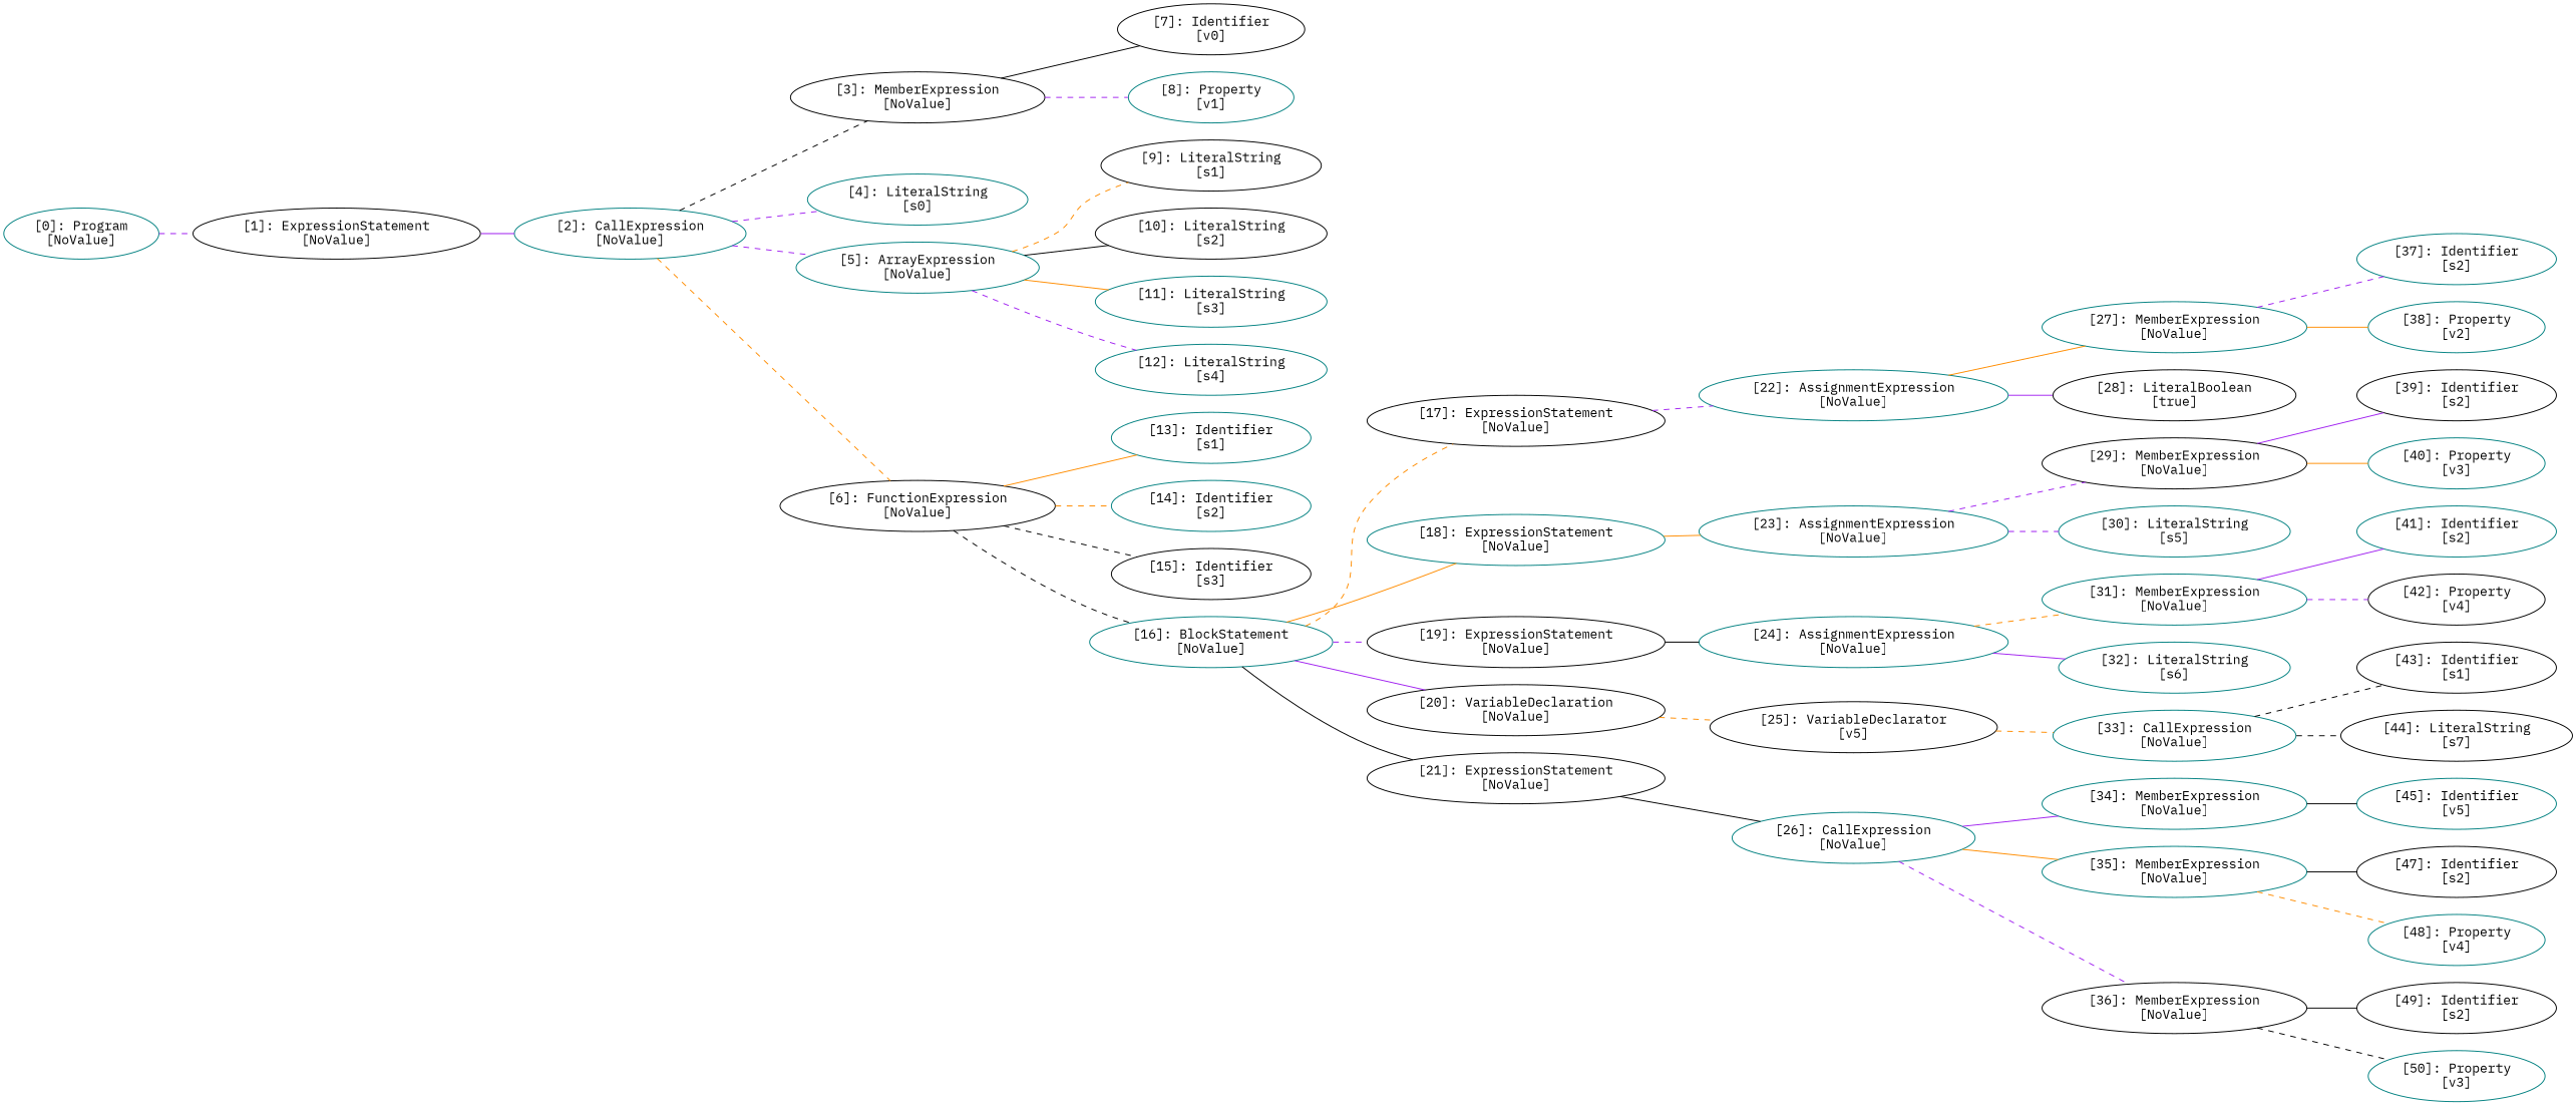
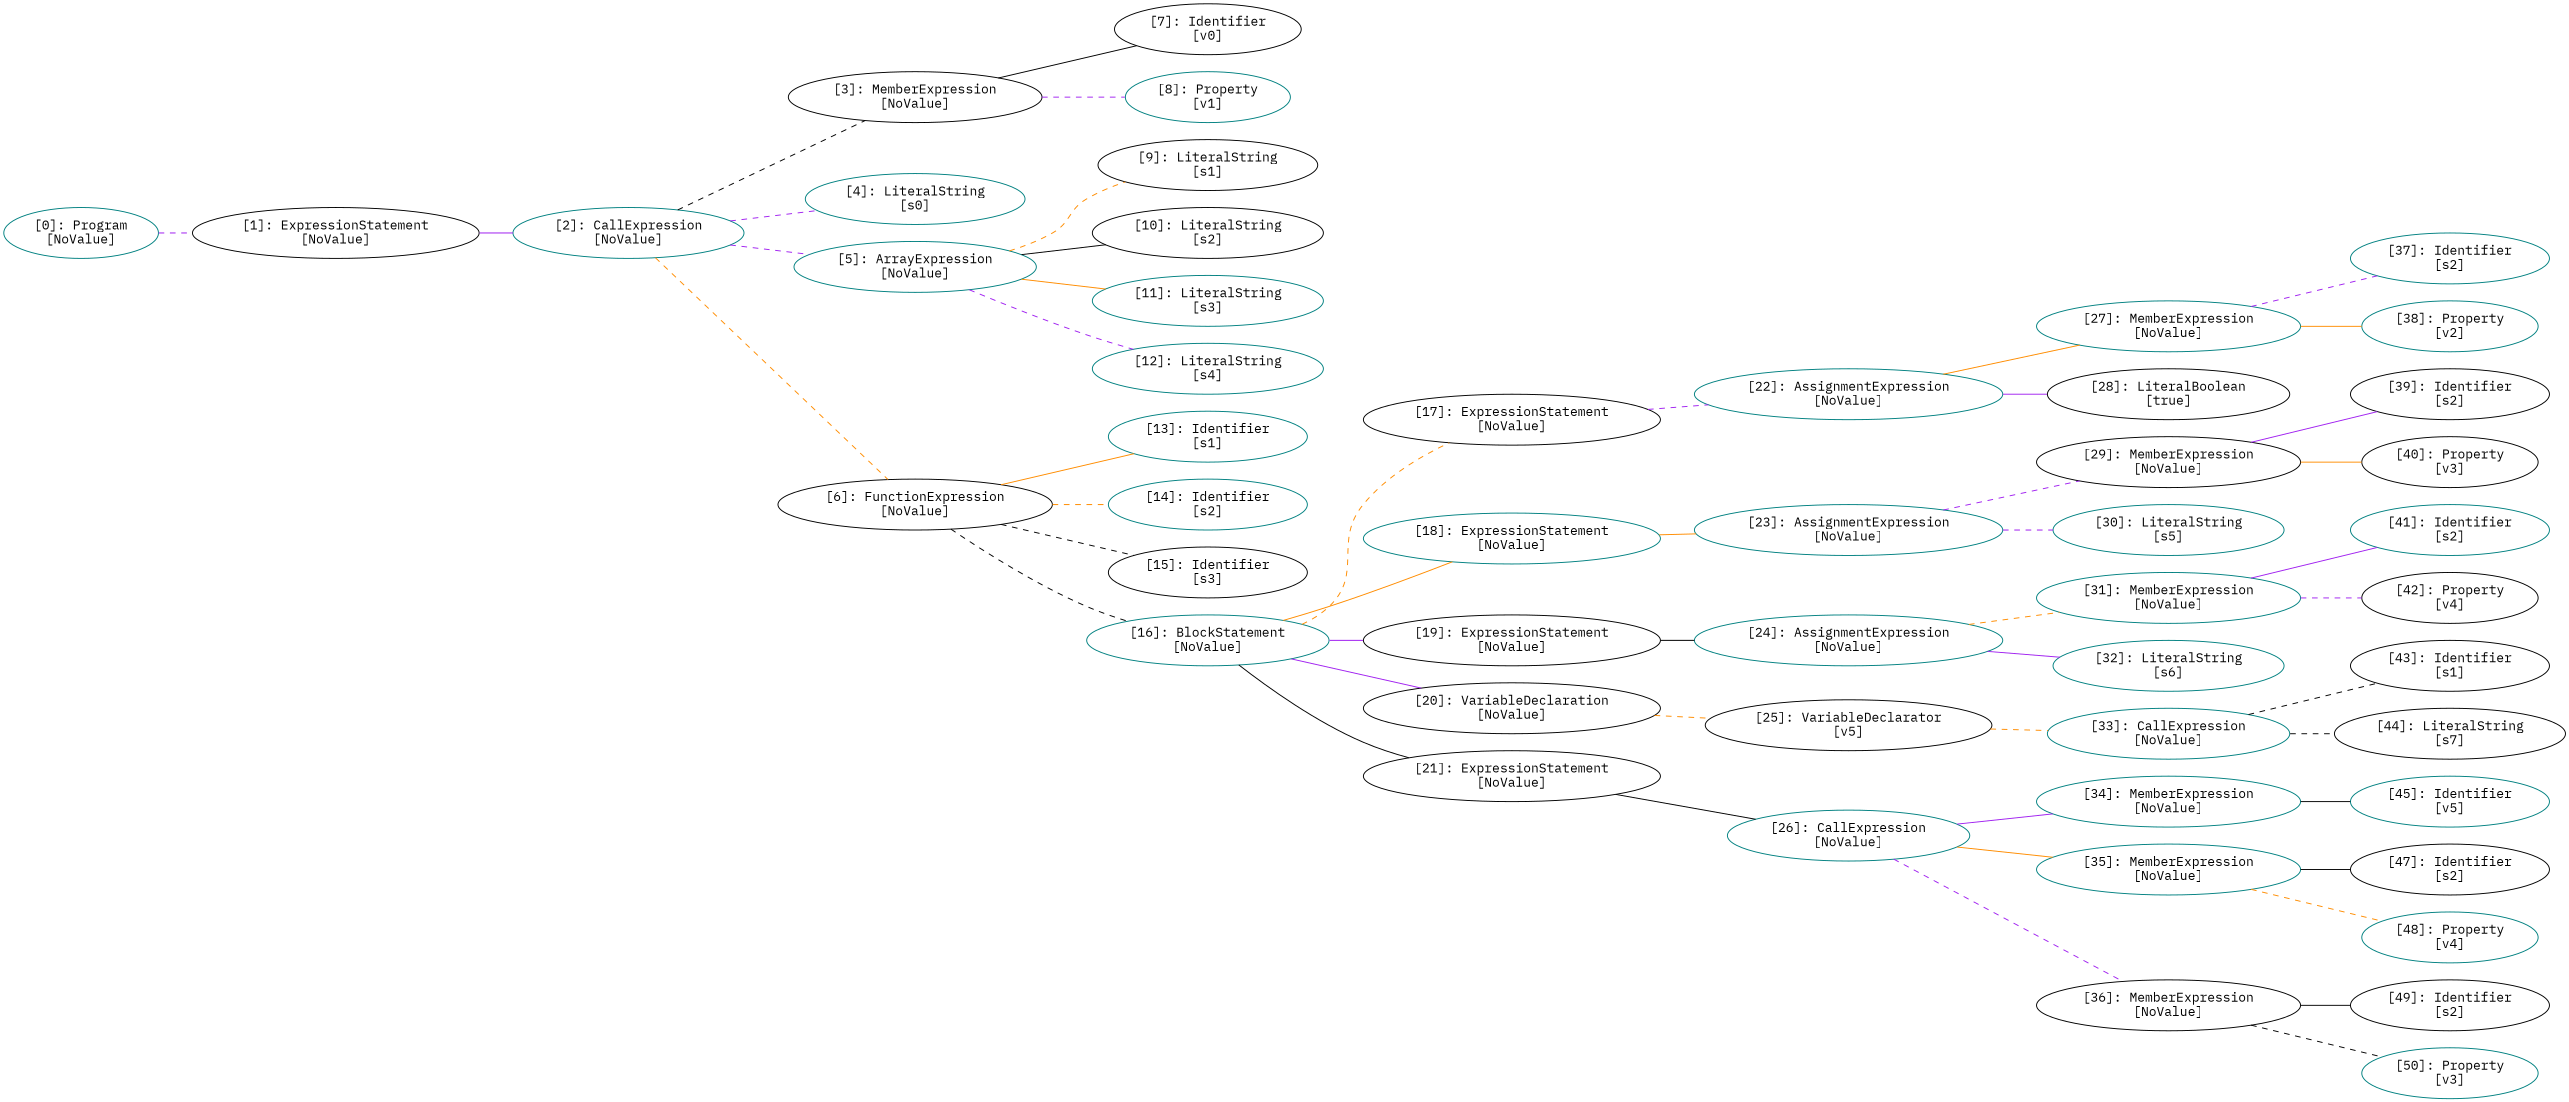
  graph {
    fontname="IBM Plex Mono"
    rankdir=LR
    node [color=teal fontname="IBM Plex Mono"]
    edge [color=purple fontname="IBM Plex Mono" style=dashed]
    n1 [label="[0]: Program\n[NoValue]"]
    n2 [color=black label="[1]: ExpressionStatement\n[NoValue]"]
    n3 [label="[2]: CallExpression\n[NoValue]"]
    n4 [color=black label="[3]: MemberExpression\n[NoValue]"]
    n5 [label="[4]: LiteralString\n[s0]"]
    n6 [label="[5]: ArrayExpression\n[NoValue]"]
    n7 [color=black label="[6]: FunctionExpression\n[NoValue]"]
    n8 [color=black label="[7]: Identifier\n[v0]"]
    n9 [label="[8]: Property\n[v1]"]
    n10 [color=black label="[9]: LiteralString\n[s1]"]
    n11 [color=black label="[10]: LiteralString\n[s2]"]
    n12 [label="[11]: LiteralString\n[s3]"]
    n13 [label="[12]: LiteralString\n[s4]"]
    n14 [label="[13]: Identifier\n[s1]"]
    n15 [label="[14]: Identifier\n[s2]"]
    n16 [color=black label="[15]: Identifier\n[s3]"]
    n17 [label="[16]: BlockStatement\n[NoValue]"]
    n18 [color=black label="[17]: ExpressionStatement\n[NoValue]"]
    n19 [label="[18]: ExpressionStatement\n[NoValue]"]
    n20 [color=black label="[19]: ExpressionStatement\n[NoValue]"]
    n21 [color=black label="[20]: VariableDeclaration\n[NoValue]"]
    n22 [color=black label="[21]: ExpressionStatement\n[NoValue]"]
    n23 [label="[22]: AssignmentExpression\n[NoValue]"]
    n24 [label="[23]: AssignmentExpression\n[NoValue]"]
    n25 [label="[24]: AssignmentExpression\n[NoValue]"]
    n26 [color=black label="[25]: VariableDeclarator\n[v5]"]
    n27 [label="[26]: CallExpression\n[NoValue]"]
    n28 [label="[27]: MemberExpression\n[NoValue]"]
    n29 [color=black label="[28]: LiteralBoolean\n[true]"]
    n30 [color=black label="[29]: MemberExpression\n[NoValue]"]
    n31 [label="[30]: LiteralString\n[s5]"]
    n32 [label="[31]: MemberExpression\n[NoValue]"]
    n33 [label="[32]: LiteralString\n[s6]"]
    n34 [label="[33]: CallExpression\n[NoValue]"]
    n35 [label="[34]: MemberExpression\n[NoValue]"]
    n36 [label="[35]: MemberExpression\n[NoValue]"]
    n37 [color=black label="[36]: MemberExpression\n[NoValue]"]
    n38 [label="[37]: Identifier\n[s2]"]
    n39 [label="[38]: Property\n[v2]"]
    n40 [color=black label="[39]: Identifier\n[s2]"]
-   n41 [label="[40]: Property\n[v3]"]
+   n41 [color=black label="[40]: Property\n[v3]"]
    n42 [label="[41]: Identifier\n[s2]"]
    n43 [color=black label="[42]: Property\n[v4]"]
    n44 [color=black label="[43]: Identifier\n[s1]"]
    n45 [color=black label="[44]: LiteralString\n[s7]"]
    n46 [label="[45]: Identifier\n[v5]"]
    n47 [color=black label="[47]: Identifier\n[s2]"]
    n48 [label="[48]: Property\n[v4]"]
    n49 [color=black label="[49]: Identifier\n[s2]"]
    n50 [label="[50]: Property\n[v3]"]
    n1 -- n2
    n2 -- n3 [style=solid]
    n3 -- n4 [color=black]
    n3 -- n5
    n3 -- n6
    n3 -- n7 [color=darkorange]
    n4 -- n8 [color=black style=solid]
    n4 -- n9
    n6 -- n10 [color=darkorange]
    n6 -- n11 [color=black style=solid]
    n6 -- n12 [color=darkorange style=solid]
    n6 -- n13
    n7 -- n14 [color=darkorange style=solid]
    n7 -- n15 [color=darkorange]
    n7 -- n16 [color=black]
    n7 -- n17 [color=black]
    n17 -- n18 [color=darkorange]
    n17 -- n19 [color=darkorange style=solid]
-   n17 -- n20
+   n17 -- n20 [style=solid]
    n17 -- n21 [style=solid]
    n17 -- n22 [color=black style=solid]
    n18 -- n23
    n19 -- n24 [color=darkorange style=solid]
    n20 -- n25 [color=black style=solid]
    n21 -- n26 [color=darkorange]
    n22 -- n27 [color=black style=solid]
    n23 -- n28 [color=darkorange style=solid]
    n23 -- n29 [style=solid]
    n24 -- n30
    n24 -- n31
    n25 -- n32 [color=darkorange]
    n25 -- n33 [style=solid]
    n26 -- n34 [color=darkorange]
    n27 -- n35 [style=solid]
    n27 -- n36 [color=darkorange style=solid]
    n27 -- n37
    n28 -- n38
    n28 -- n39 [color=darkorange style=solid]
    n30 -- n40 [style=solid]
    n30 -- n41 [color=darkorange style=solid]
    n32 -- n42 [style=solid]
    n32 -- n43
    n34 -- n44 [color=black]
    n34 -- n45 [color=black]
    n35 -- n46 [color=black style=solid]
    n36 -- n47 [color=black style=solid]
    n36 -- n48 [color=darkorange]
    n37 -- n49 [color=black style=solid]
    n37 -- n50 [color=black]
  }
